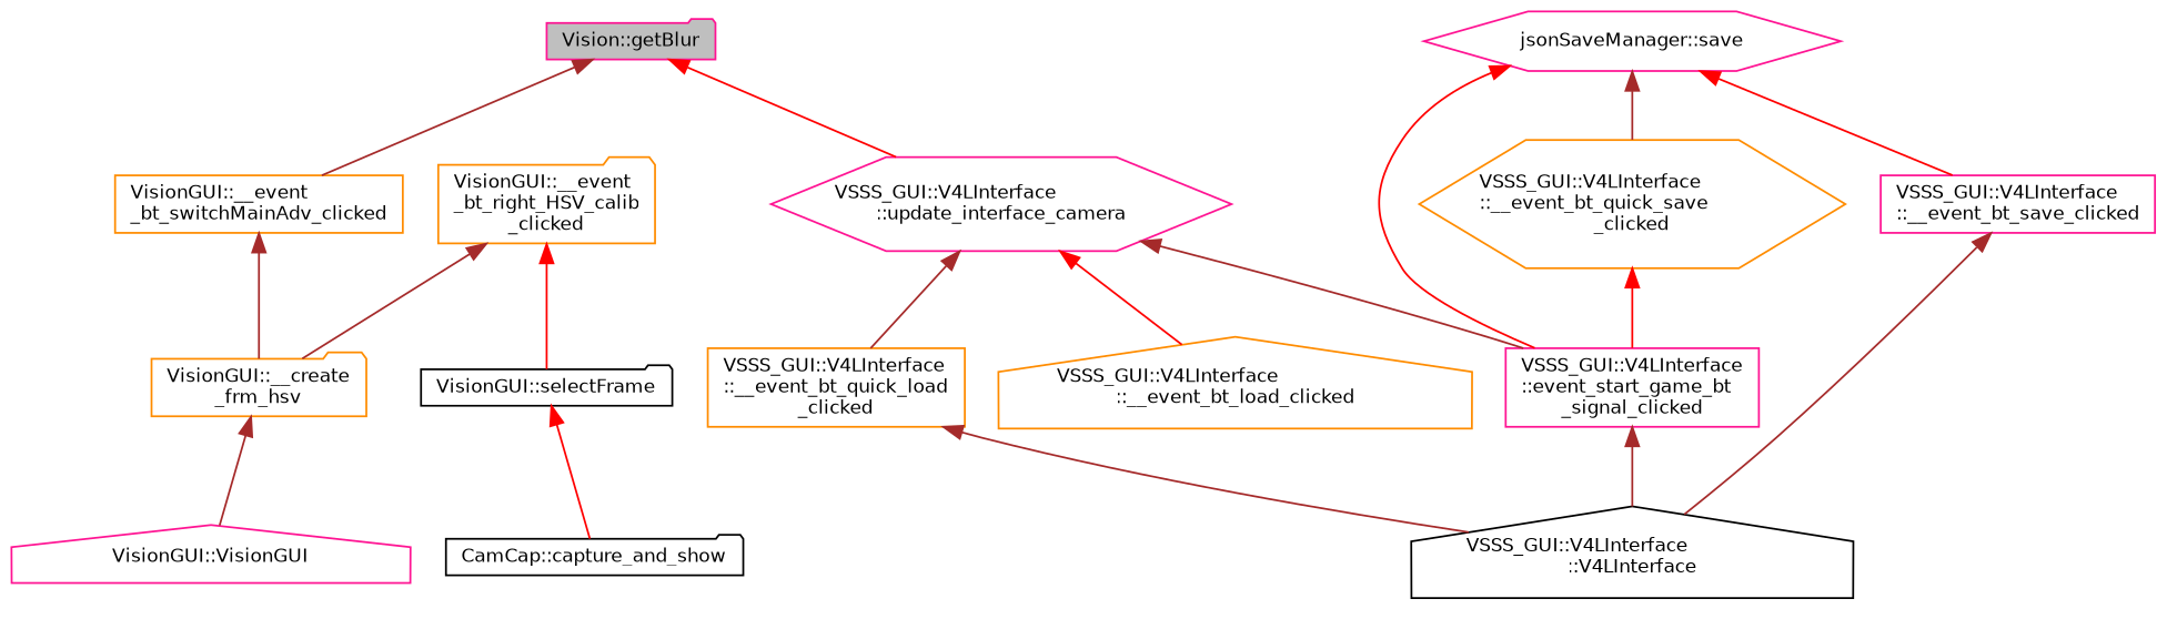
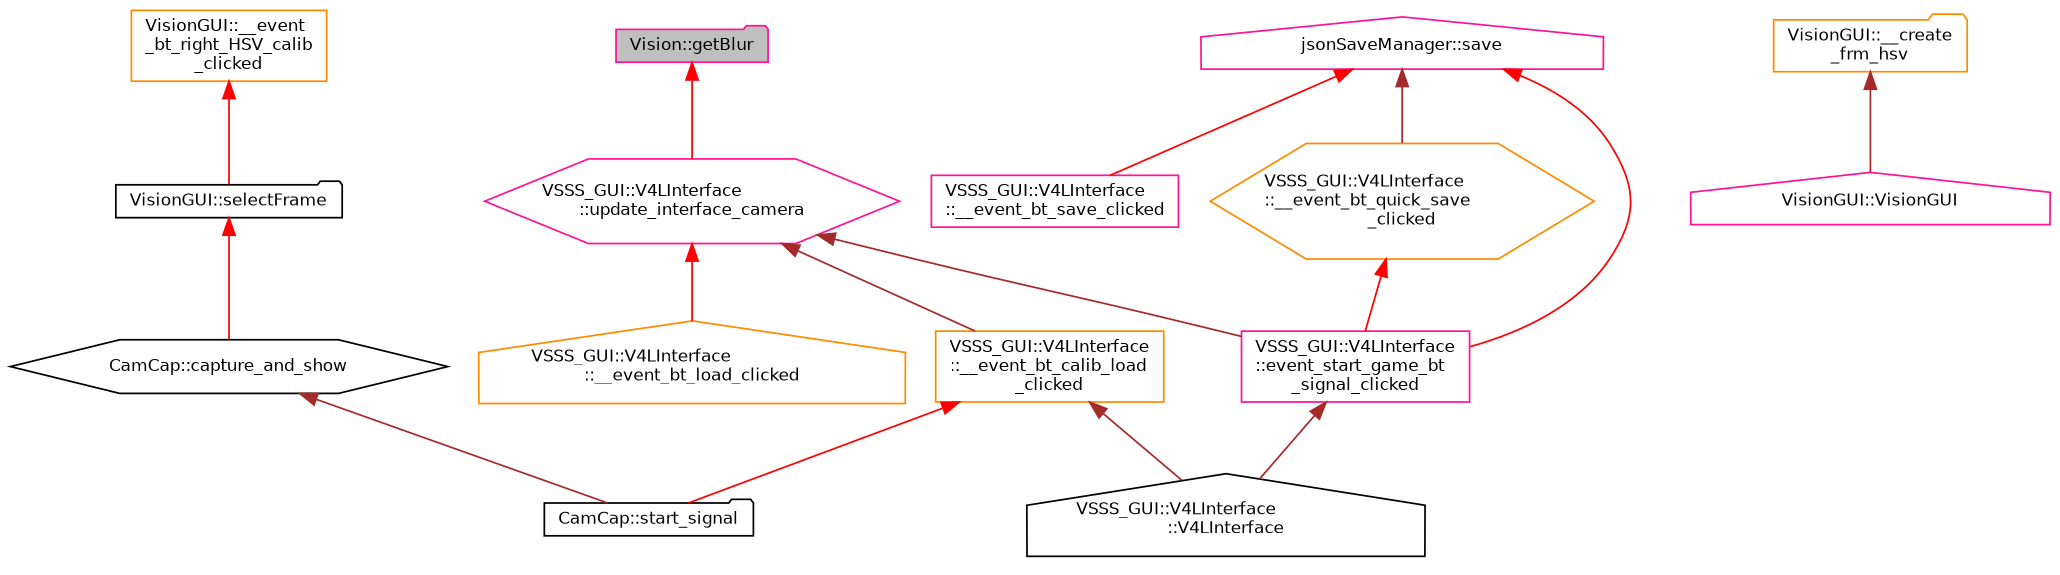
  digraph {
    rankdir=TB
    node [color=deeppink fillcolor=white fontname=Helvetica fontsize=10 shape=folder style=filled]
    edge [color=brown dir=back fontname=Helvetica fontsize=10 labelfontname=Helvetica labelfontsize=10 style=solid]
    n1 [fillcolor=grey75 fontcolor=black height=0.2 label="Vision::getBlur" width=0.4]
-   n2 [color=darkorange height=0.2 label="VisionGUI::__event\l_bt_switchMainAdv_clicked" shape=box width=0.4]
    n3 [height=0.2 label="VSSS_GUI::V4LInterface\l::update_interface_camera" shape=hexagon width=0.4]
-   n4 [color=darkorange height=0.2 label="VisionGUI::__event\l_bt_right_HSV_calib\l_clicked" width=0.4]
+   n4 [color=darkorange height=0.2 label="VisionGUI::__event\l_bt_right_HSV_calib\l_clicked" shape=box width=0.4]
    n5 [color=darkorange height=0.2 label="VisionGUI::__create\l_frm_hsv" width=0.4]
    n6 [color=black height=0.2 label="VisionGUI::selectFrame" width=0.4]
    n7 [height=0.2 label="VSSS_GUI::V4LInterface\l::event_start_game_bt\l_signal_clicked" shape=box width=0.4]
-   n8 [color=darkorange height=0.2 label="VSSS_GUI::V4LInterface\l::__event_bt_quick_load\l_clicked" shape=box width=0.4]
+   n8 [color=darkorange height=0.2 label="VSSS_GUI::V4LInterface\l::__event_bt_calib_load\l_clicked" shape=box width=0.4]
    n9 [color=darkorange height=0.2 label="VSSS_GUI::V4LInterface\l::__event_bt_load_clicked" shape=house width=0.4]
    n10 [height=0.2 label="VisionGUI::VisionGUI" shape=house width=0.4]
-   n11 [color=black height=0.2 label="CamCap::capture_and_show" width=0.4]
-   n13 [height=0.2 label="jsonSaveManager::save" shape=hexagon width=0.4]
+   n11 [color=black height=0.2 label="CamCap::capture_and_show" shape=hexagon width=0.4]
+   n12 [color=black height=0.2 label="CamCap::start_signal" width=0.4]
+   n13 [height=0.2 label="jsonSaveManager::save" shape=house width=0.4]
    n14 [color=darkorange height=0.2 label="VSSS_GUI::V4LInterface\l::__event_bt_quick_save\l_clicked" shape=hexagon width=0.4]
    n15 [height=0.2 label="VSSS_GUI::V4LInterface\l::__event_bt_save_clicked" shape=box width=0.4]
    n16 [color=black height=0.2 label="VSSS_GUI::V4LInterface\l::V4LInterface" shape=house width=0.4]
-   n1 -> n2
    n1 -> n3 [color=red]
-   n2 -> n5
    n3 -> n7
    n3 -> n8
    n3 -> n9 [color=red]
-   n4 -> n5
    n4 -> n6 [color=red]
    n5 -> n10
    n6 -> n11 [color=red]
    n7 -> n16
+   n8 -> n12 [color=red]
    n8 -> n16
+   n11 -> n12
    n13 -> n7 [color=red]
    n13 -> n14
    n13 -> n15 [color=red]
    n14 -> n7 [color=red]
-   n15 -> n16
  }
